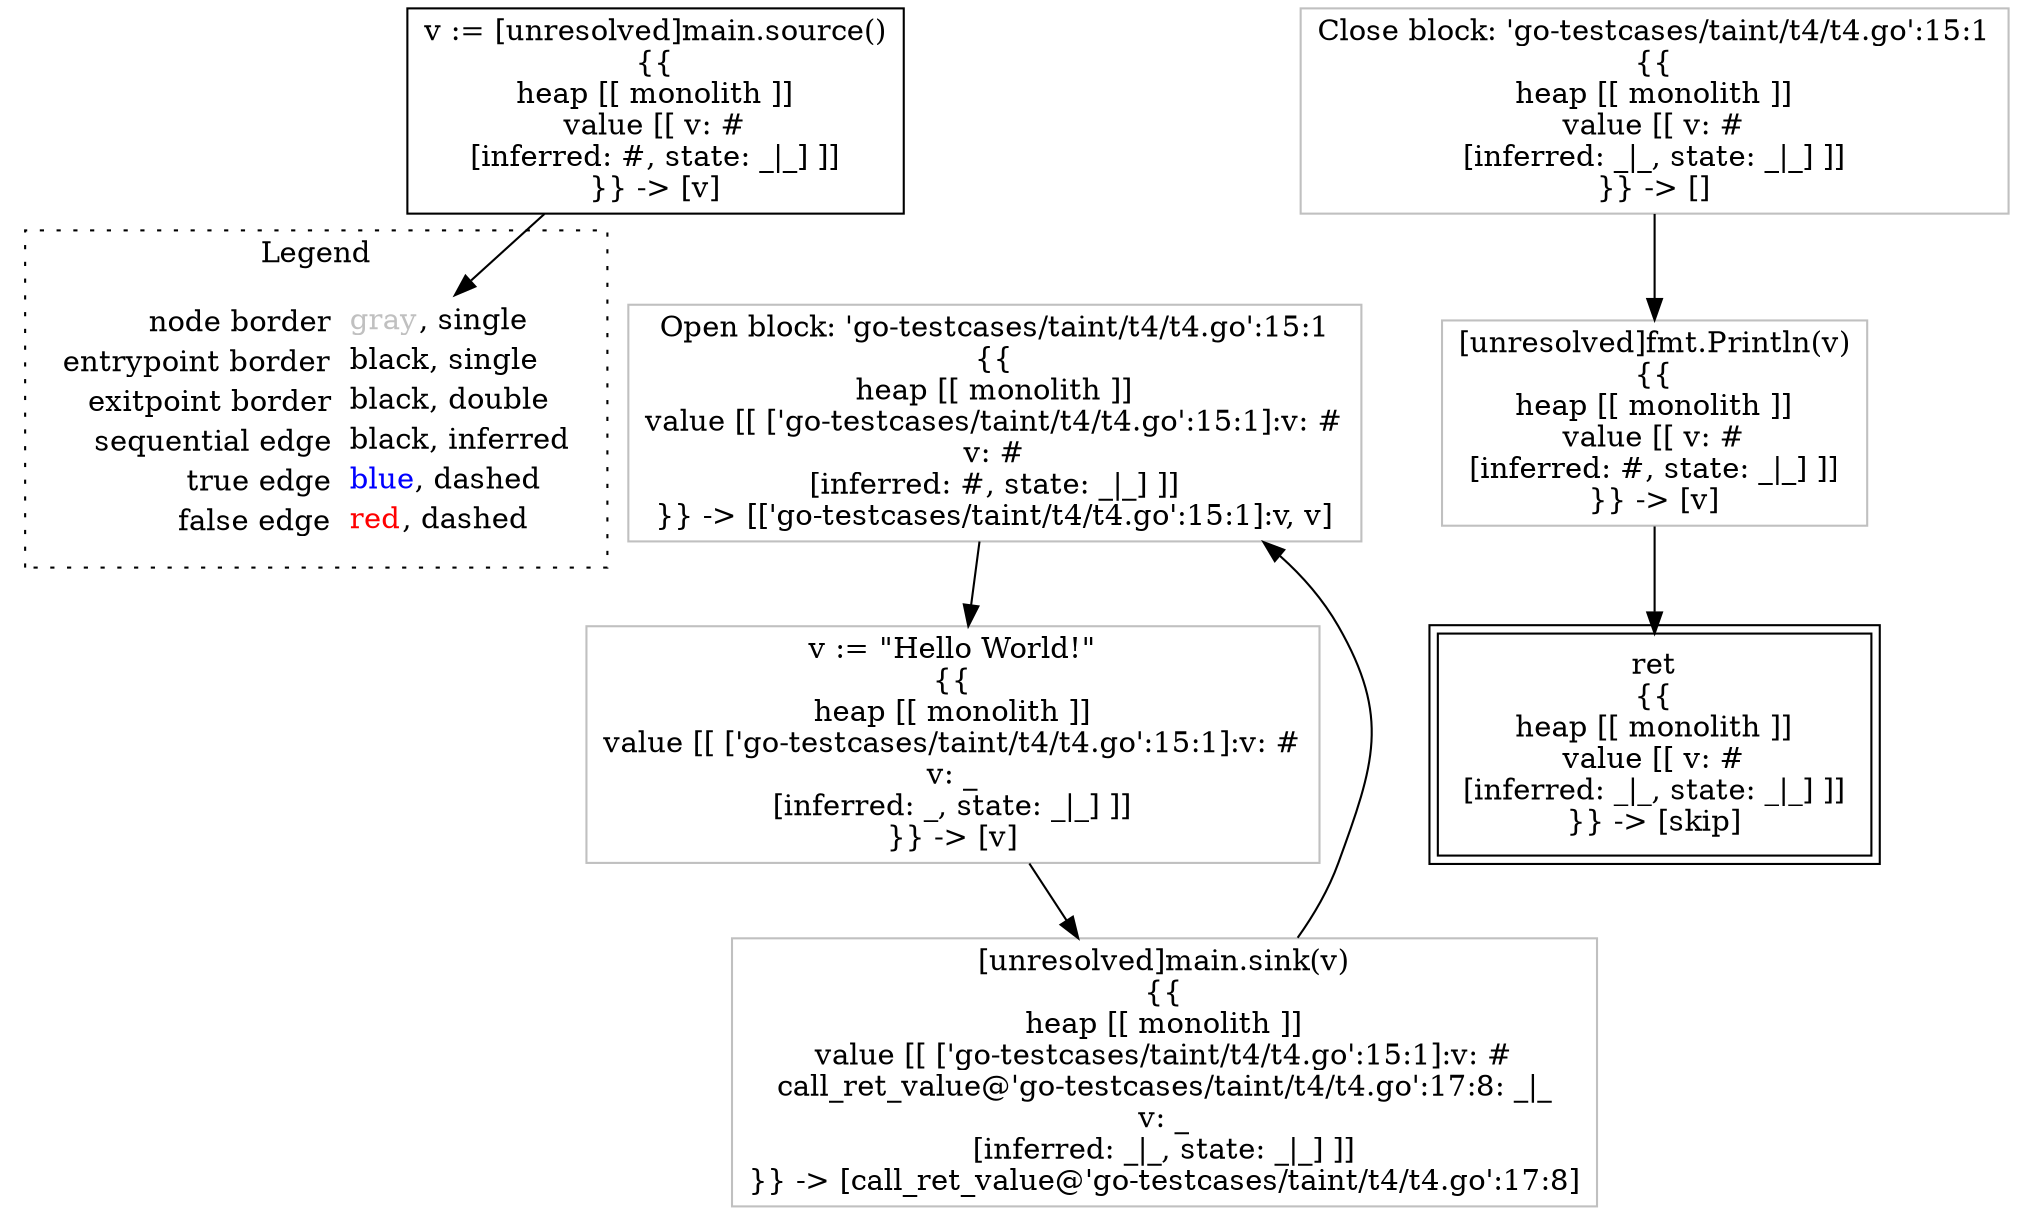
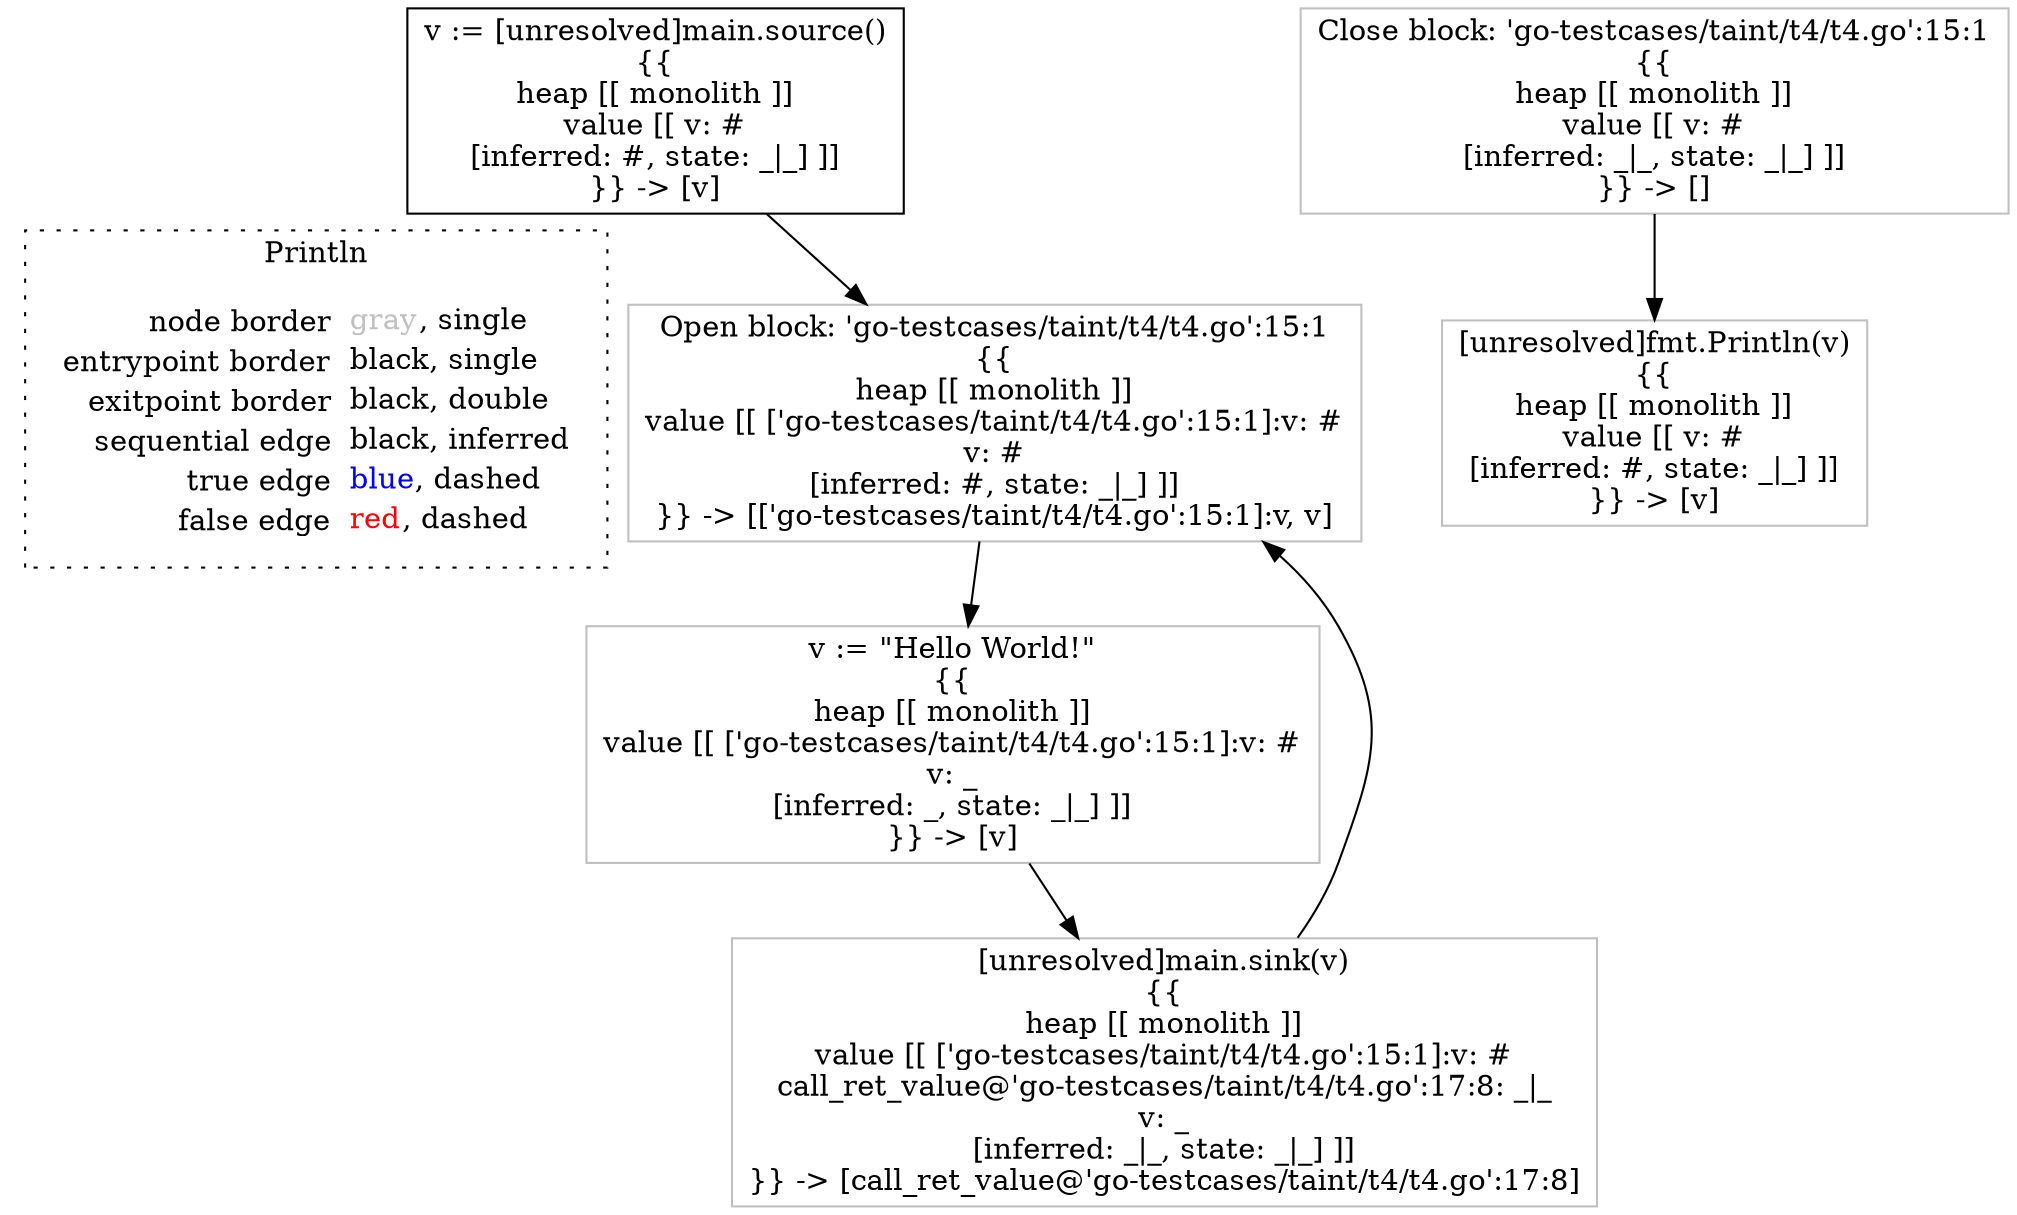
  digraph {
    node [shape=rect color=gray]
    edge [color=black]
    n1 [label=<<table border="0" cellpadding="2" cellspacing="0" cellborder="0"><tr><td align="right">node border&nbsp;</td><td align="left"><font color="gray">gray</font>, single</td></tr><tr><td align="right">entrypoint border&nbsp;</td><td align="left"><font color="black">black</font>, single</td></tr><tr><td align="right">exitpoint border&nbsp;</td><td align="left"><font color="black">black</font>, double</td></tr><tr><td align="right">sequential edge&nbsp;</td><td align="left"><font color="black">black</font>, inferred</td></tr><tr><td align="right">true edge&nbsp;</td><td align="left"><font color="blue">blue</font>, dashed</td></tr><tr><td align="right">false edge&nbsp;</td><td align="left"><font color="red">red</font>, dashed</td></tr></table>> shape=plaintext color=""]
    n2 [color=black label=<v := [unresolved]main.source()<BR/>{{<BR/>heap [[ monolith ]]<BR/>value [[ v: #<BR/>[inferred: #, state: _|_] ]]<BR/>}} -&gt; [v]>]
    n3 [label=<Open block: 'go-testcases/taint/t4/t4.go':15:1<BR/>{{<BR/>heap [[ monolith ]]<BR/>value [[ ['go-testcases/taint/t4/t4.go':15:1]:v: #<BR/>v: #<BR/>[inferred: #, state: _|_] ]]<BR/>}} -&gt; [['go-testcases/taint/t4/t4.go':15:1]:v, v]>]
    n4 [label=<v := &quot;Hello World!&quot;<BR/>{{<BR/>heap [[ monolith ]]<BR/>value [[ ['go-testcases/taint/t4/t4.go':15:1]:v: #<BR/>v: _<BR/>[inferred: _, state: _|_] ]]<BR/>}} -&gt; [v]>]
-   n5 [color=black label=<ret<BR/>{{<BR/>heap [[ monolith ]]<BR/>value [[ v: #<BR/>[inferred: _|_, state: _|_] ]]<BR/>}} -&gt; [skip]> peripheries=2]
    n6 [label=<[unresolved]main.sink(v)<BR/>{{<BR/>heap [[ monolith ]]<BR/>value [[ ['go-testcases/taint/t4/t4.go':15:1]:v: #<BR/>call_ret_value@'go-testcases/taint/t4/t4.go':17:8: _|_<BR/>v: _<BR/>[inferred: _|_, state: _|_] ]]<BR/>}} -&gt; [call_ret_value@'go-testcases/taint/t4/t4.go':17:8]>]
    n7 [label=<Close block: 'go-testcases/taint/t4/t4.go':15:1<BR/>{{<BR/>heap [[ monolith ]]<BR/>value [[ v: #<BR/>[inferred: _|_, state: _|_] ]]<BR/>}} -&gt; []>]
    n8 [label=<[unresolved]fmt.Println(v)<BR/>{{<BR/>heap [[ monolith ]]<BR/>value [[ v: #<BR/>[inferred: #, state: _|_] ]]<BR/>}} -&gt; [v]>]
    subgraph cluster_1 {
-     label=Legend
+     label=Println
      style=dotted
      n1
    }
-   n2 -> n1
+   n2 -> n3
    n3 -> n4
    n4 -> n6
    n6 -> n3
    n7 -> n8
-   n8 -> n5
  }
